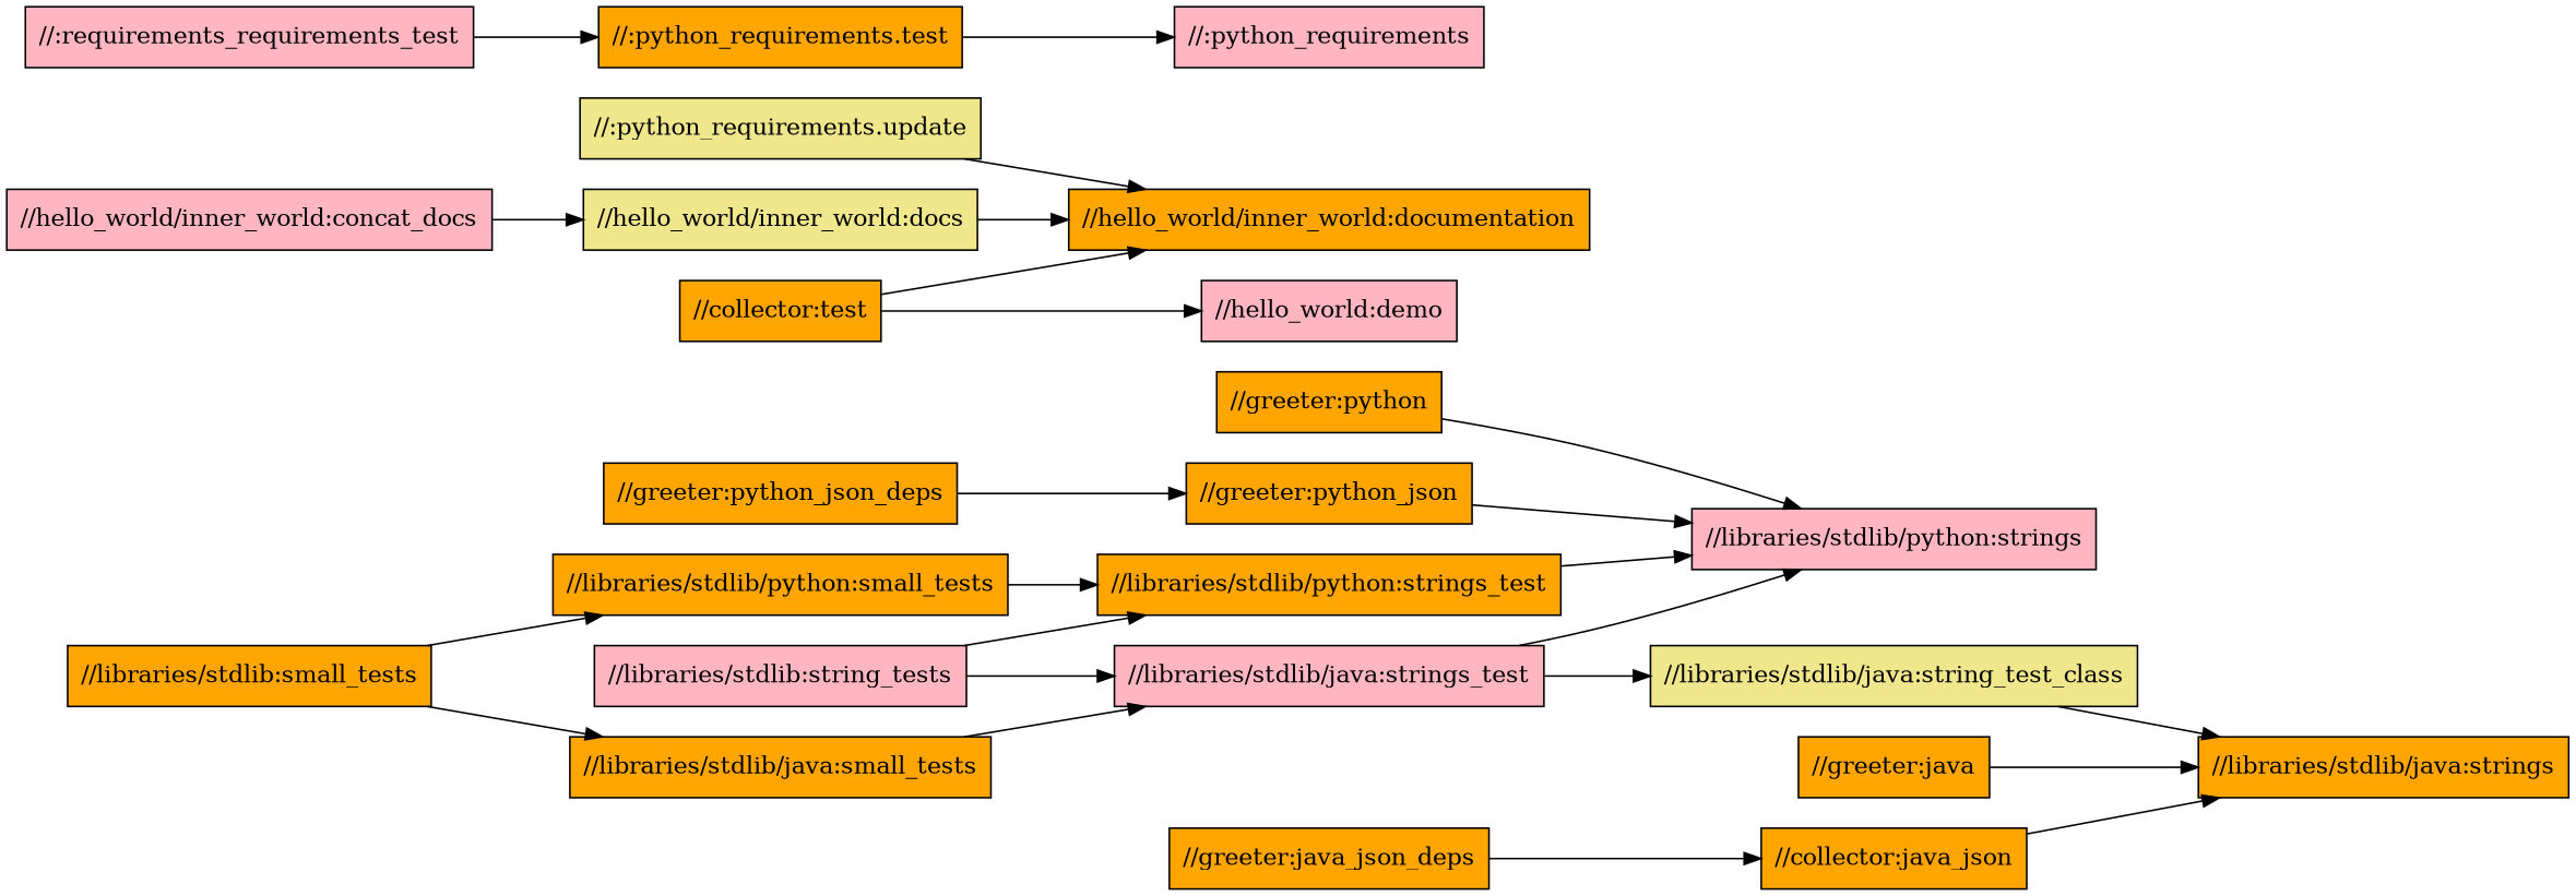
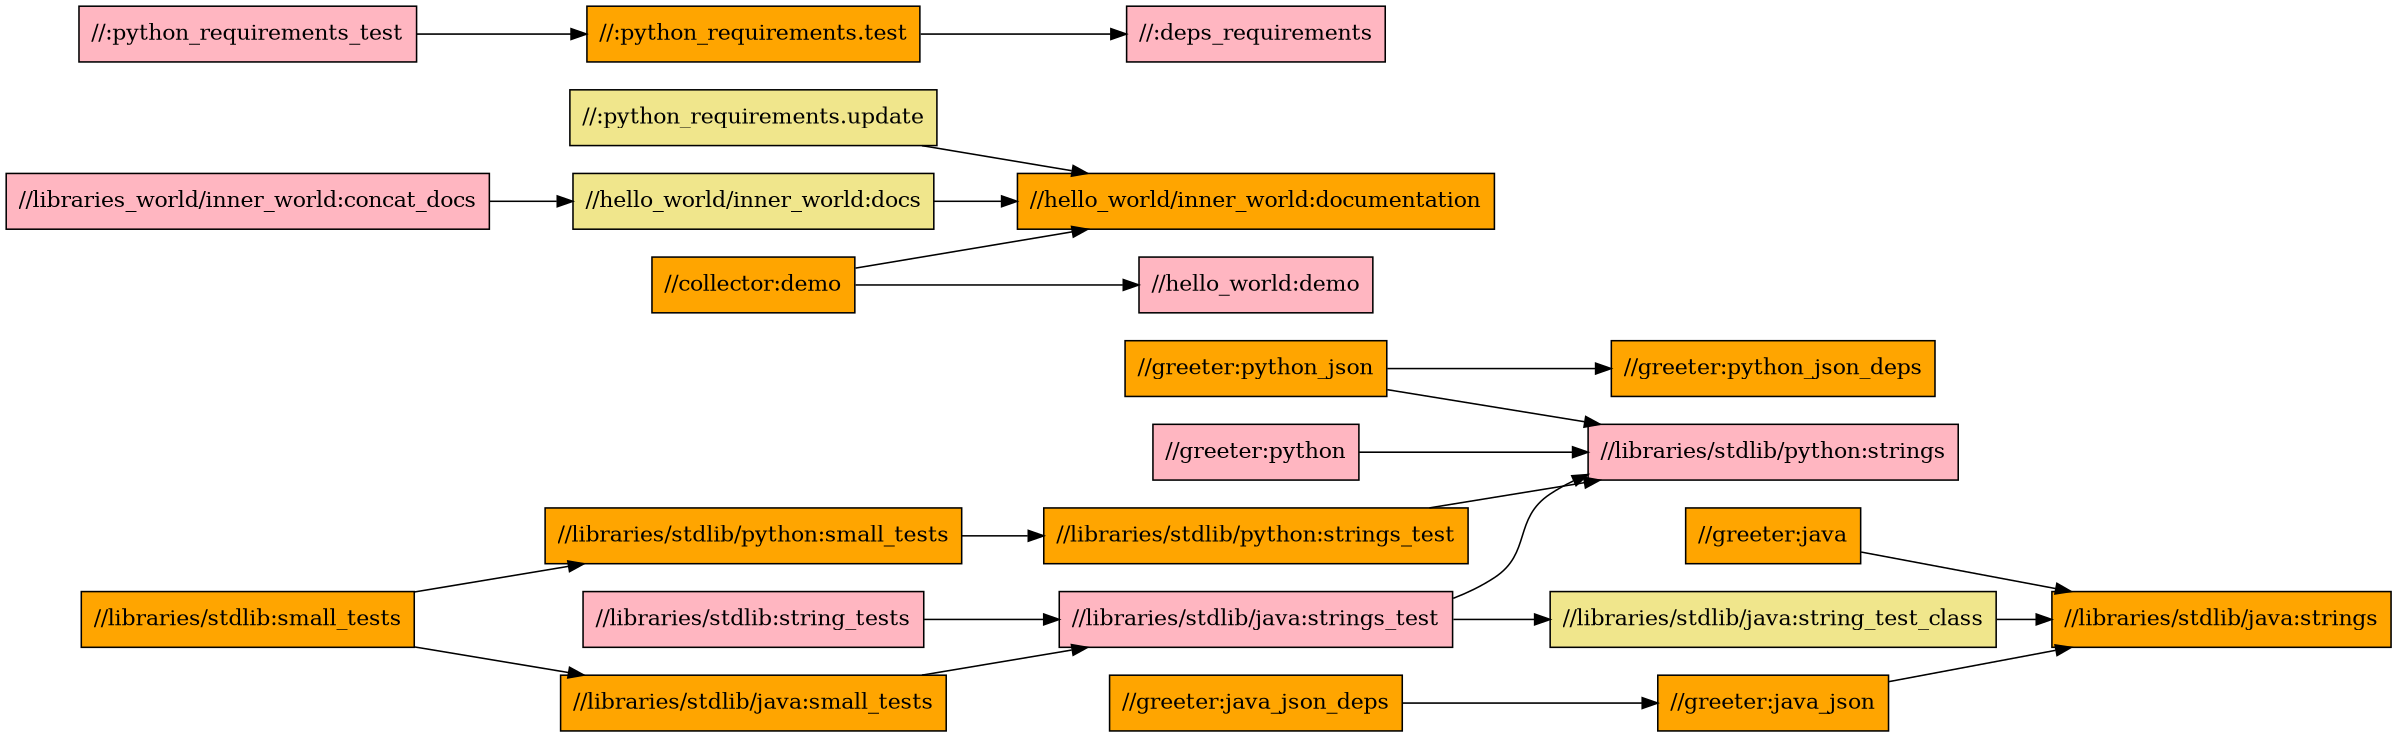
  digraph {
    rankdir=LR
    node [fillcolor=orange shape=box style=filled]
    "//greeter:python_json_deps"
    "//greeter:python_json"
    "//libraries/stdlib/python:strings" [fillcolor=lightpink]
    "//:python_requirements.update" [fillcolor=khaki]
    "//hello_world/inner_world:documentation"
-   "//:python_requirements" [fillcolor=lightpink]
+   "//:python_requirements" [fillcolor=lightpink label="//:deps_requirements"]
    "//greeter:java"
    "//libraries/stdlib/java:strings"
    "//greeter:java_json_deps"
-   "//greeter:java_json" [label="//collector:java_json"]
-   "//hello_world/inner_world:concat_docs" [fillcolor=lightpink]
+   "//greeter:java_json"
+   "//hello_world/inner_world:concat_docs" [fillcolor=lightpink label="//libraries_world/inner_world:concat_docs"]
    "//hello_world/inner_world:docs" [fillcolor=khaki]
-   "//collector:demo" [label="//collector:test"]
+   "//collector:demo"
    "//hello_world:demo" [fillcolor=lightpink]
-   "//greeter:python"
-   "//:python_requirements_test" [fillcolor=lightpink label="//:requirements_requirements_test"]
+   "//greeter:python" [fillcolor=lightpink]
+   "//:python_requirements_test" [fillcolor=lightpink]
    "//:python_requirements.test"
    "//libraries/stdlib:small_tests"
    "//libraries/stdlib/java:small_tests"
    "//libraries/stdlib/python:small_tests"
    "//libraries/stdlib/java:strings_test" [fillcolor=lightpink]
    "//libraries/stdlib/python:strings_test"
    "//libraries/stdlib/java:string_test_class" [fillcolor=khaki]
    "//libraries/stdlib:string_tests" [fillcolor=lightpink]
-   "//greeter:python_json_deps" -> "//greeter:python_json"
+   "//greeter:python_json" -> "//greeter:python_json_deps"
    "//greeter:python_json" -> "//libraries/stdlib/python:strings"
    "//:python_requirements.update" -> "//hello_world/inner_world:documentation"
    "//greeter:java" -> "//libraries/stdlib/java:strings"
    "//greeter:java_json_deps" -> "//greeter:java_json"
    "//greeter:java_json" -> "//libraries/stdlib/java:strings"
    "//hello_world/inner_world:concat_docs" -> "//hello_world/inner_world:docs"
    "//hello_world/inner_world:docs" -> "//hello_world/inner_world:documentation"
    "//collector:demo" -> "//hello_world/inner_world:documentation"
    "//collector:demo" -> "//hello_world:demo"
    "//greeter:python" -> "//libraries/stdlib/python:strings"
    "//:python_requirements_test" -> "//:python_requirements.test"
    "//:python_requirements.test" -> "//:python_requirements"
    "//libraries/stdlib:small_tests" -> "//libraries/stdlib/java:small_tests"
    "//libraries/stdlib:small_tests" -> "//libraries/stdlib/python:small_tests"
    "//libraries/stdlib/java:small_tests" -> "//libraries/stdlib/java:strings_test"
    "//libraries/stdlib/python:small_tests" -> "//libraries/stdlib/python:strings_test"
    "//libraries/stdlib/java:strings_test" -> "//libraries/stdlib/python:strings"
    "//libraries/stdlib/java:strings_test" -> "//libraries/stdlib/java:string_test_class"
    "//libraries/stdlib/python:strings_test" -> "//libraries/stdlib/python:strings"
    "//libraries/stdlib/java:string_test_class" -> "//libraries/stdlib/java:strings"
    "//libraries/stdlib:string_tests" -> "//libraries/stdlib/java:strings_test"
-   "//libraries/stdlib:string_tests" -> "//libraries/stdlib/python:strings_test"
  }
